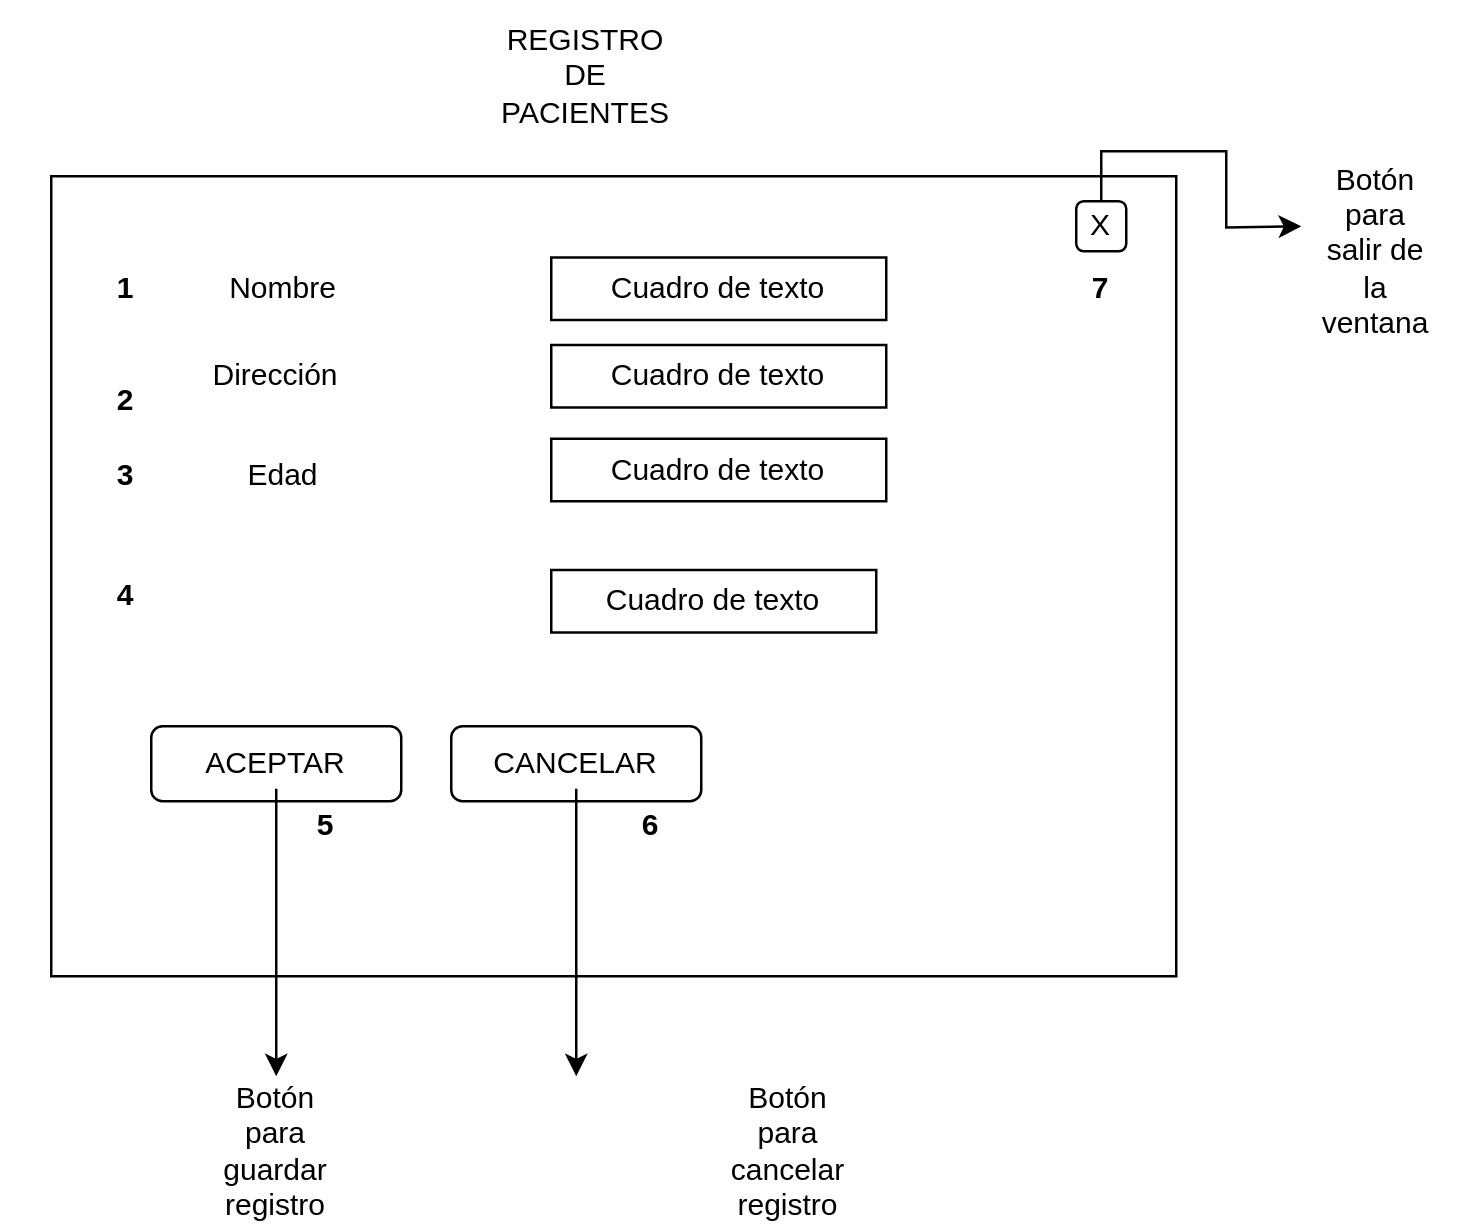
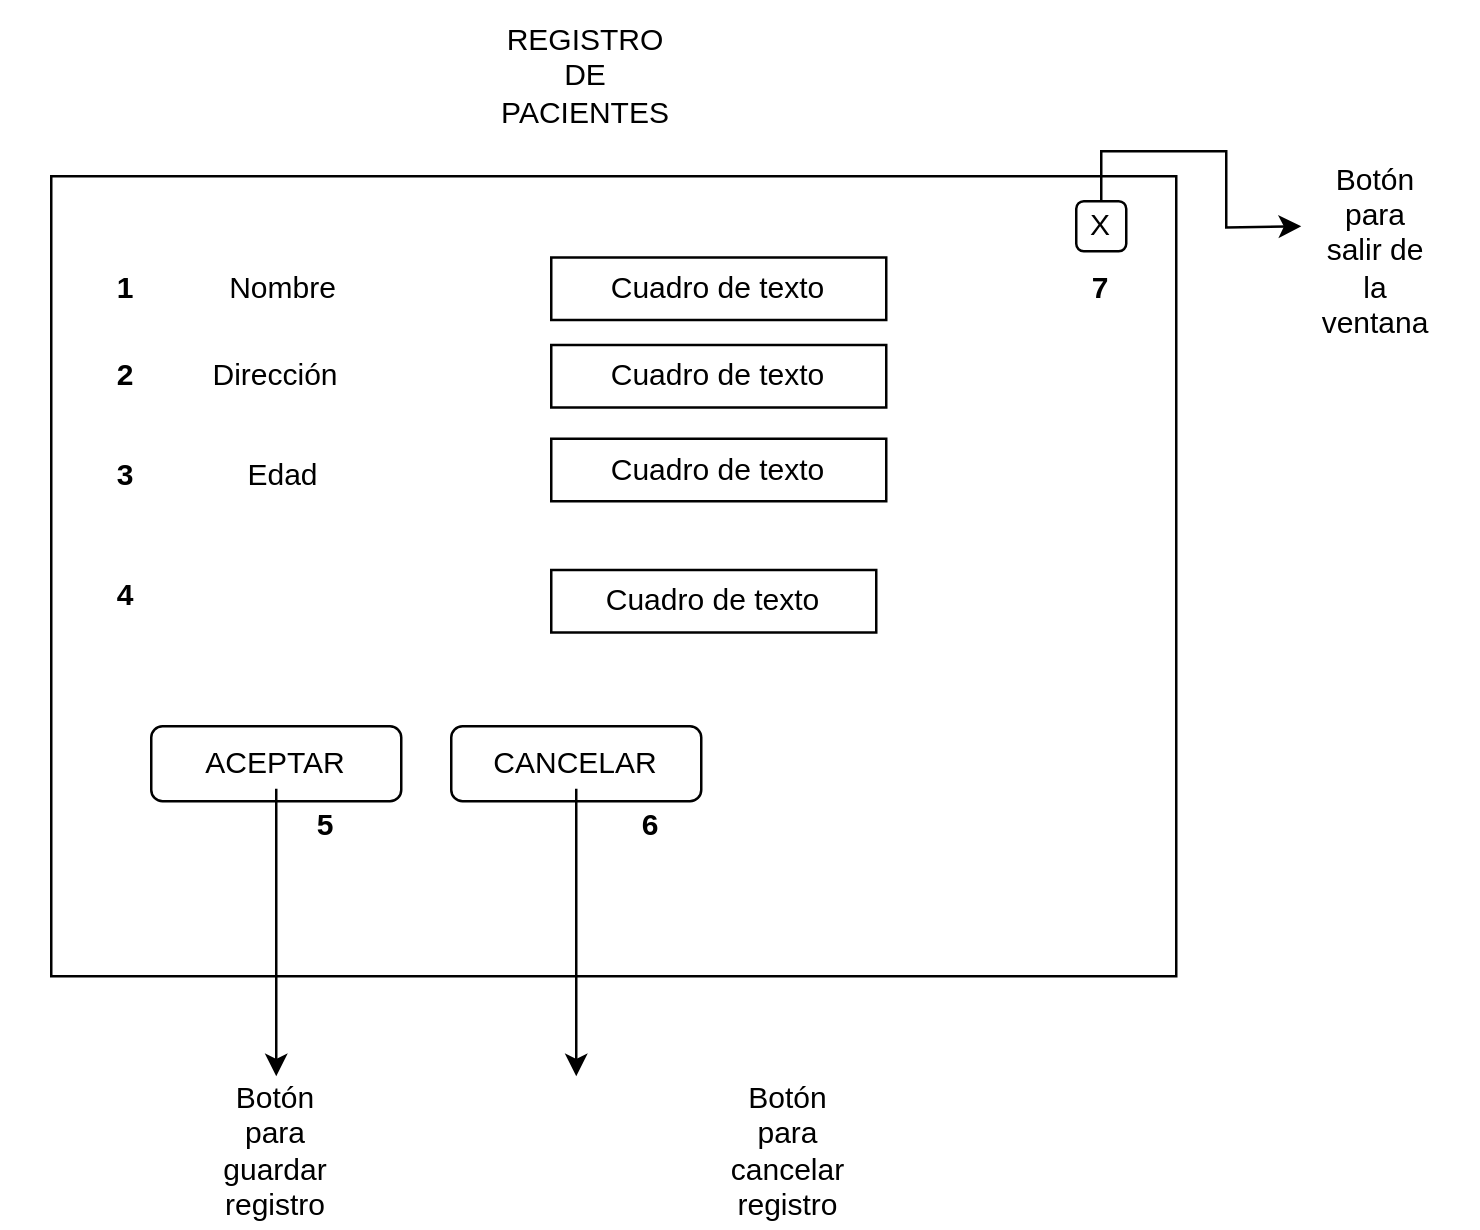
  <mxCell id="0" />
  <mxCell id="1" parent="0" />
  <mxCell id="2" value="" style="rounded=0;whiteSpace=wrap;html=1;" vertex="1" parent="1"><mxGeometry x="20" y="70" width="450" height="320" as="geometry" /></mxCell>
  <mxCell id="3" value="REGISTRO DE PACIENTES" style="text;html=1;strokeColor=none;fillColor=none;align=center;verticalAlign=middle;whiteSpace=wrap;rounded=0;" vertex="1" parent="1"><mxGeometry x="214" y="20" width="40" height="20" as="geometry" /></mxCell>
  <mxCell id="4" value="Nombre" style="text;html=1;strokeColor=none;fillColor=none;align=center;verticalAlign=middle;whiteSpace=wrap;rounded=0;" vertex="1" parent="1"><mxGeometry x="87.5" y="100" width="50" height="30" as="geometry" /></mxCell>
  <mxCell id="5" value="Dirección" style="text;html=1;strokeColor=none;fillColor=none;align=center;verticalAlign=middle;whiteSpace=wrap;rounded=0;" vertex="1" parent="1"><mxGeometry x="90" y="140" width="40" height="20" as="geometry" /></mxCell>
  <mxCell id="6" value="Edad" style="text;html=1;strokeColor=none;fillColor=none;align=center;verticalAlign=middle;whiteSpace=wrap;rounded=0;" vertex="1" parent="1"><mxGeometry x="92.5" y="180" width="40" height="20" as="geometry" /></mxCell>
  <mxCell id="7" value="" style="rounded=1;whiteSpace=wrap;html=1;" vertex="1" parent="1"><mxGeometry x="60" y="290" width="100" height="30" as="geometry" /></mxCell>
  <mxCell id="8" value="Cuadro de texto" style="rounded=0;whiteSpace=wrap;html=1;" vertex="1" parent="1"><mxGeometry x="220" y="102.5" width="134" height="25" as="geometry" /></mxCell>
  <mxCell id="9" value="&lt;span&gt;Cuadro de texto&lt;/span&gt;" style="rounded=0;whiteSpace=wrap;html=1;" vertex="1" parent="1"><mxGeometry x="220" y="137.5" width="134" height="25" as="geometry" /></mxCell>
  <mxCell id="10" value="&lt;span&gt;Cuadro de texto&lt;/span&gt;" style="rounded=0;whiteSpace=wrap;html=1;" vertex="1" parent="1"><mxGeometry x="220" y="175" width="134" height="25" as="geometry" /></mxCell>
  <mxCell id="11" value="&lt;span&gt;Cuadro de texto&lt;/span&gt;" style="rounded=0;whiteSpace=wrap;html=1;" vertex="1" parent="1"><mxGeometry x="220" y="227.5" width="130" height="25" as="geometry" /></mxCell>
  <mxCell id="12" value="" style="rounded=1;whiteSpace=wrap;html=1;" vertex="1" parent="1"><mxGeometry x="180" y="290" width="100" height="30" as="geometry" /></mxCell>
  <mxCell id="13" value="" style="rounded=1;whiteSpace=wrap;html=1;" vertex="1" parent="1"><mxGeometry x="430" y="80" width="20" height="20" as="geometry" /></mxCell>
  <mxCell id="14" style="edgeStyle=orthogonalEdgeStyle;rounded=0;orthogonalLoop=1;jettySize=auto;html=1;exitX=0.5;exitY=0;exitDx=0;exitDy=0;" edge="1" parent="1" source="15"><mxGeometry relative="1" as="geometry"><mxPoint x="520" y="90" as="targetPoint" /></mxGeometry></mxCell>
  <mxCell id="15" value="X" style="text;html=1;strokeColor=none;fillColor=none;align=center;verticalAlign=middle;whiteSpace=wrap;rounded=0;" vertex="1" parent="1"><mxGeometry x="420" y="80" width="40" height="20" as="geometry" /></mxCell>
  <mxCell id="16" style="edgeStyle=orthogonalEdgeStyle;rounded=0;orthogonalLoop=1;jettySize=auto;html=1;exitX=0.5;exitY=1;exitDx=0;exitDy=0;" edge="1" parent="1" source="17"><mxGeometry relative="1" as="geometry"><mxPoint x="230" y="430" as="targetPoint" /></mxGeometry></mxCell>
  <mxCell id="17" value="CANCELAR" style="text;html=1;strokeColor=none;fillColor=none;align=center;verticalAlign=middle;whiteSpace=wrap;rounded=0;" vertex="1" parent="1"><mxGeometry x="210" y="295" width="40" height="20" as="geometry" /></mxCell>
  <mxCell id="18" style="edgeStyle=orthogonalEdgeStyle;rounded=0;orthogonalLoop=1;jettySize=auto;html=1;exitX=0.5;exitY=1;exitDx=0;exitDy=0;" edge="1" parent="1" source="19"><mxGeometry relative="1" as="geometry"><mxPoint x="110" y="430" as="targetPoint" /></mxGeometry></mxCell>
  <mxCell id="19" value="ACEPTAR" style="text;html=1;strokeColor=none;fillColor=none;align=center;verticalAlign=middle;whiteSpace=wrap;rounded=0;" vertex="1" parent="1"><mxGeometry x="90" y="295" width="40" height="20" as="geometry" /></mxCell>
  <mxCell id="20" value="&lt;b&gt;1&lt;/b&gt;" style="text;html=1;strokeColor=none;fillColor=none;align=center;verticalAlign=middle;whiteSpace=wrap;rounded=0;" vertex="1" parent="1"><mxGeometry x="30" y="105" width="40" height="20" as="geometry" /></mxCell>
- <mxCell id="21" value="&lt;b&gt;2&lt;/b&gt;" style="text;html=1;strokeColor=none;fillColor=none;align=center;verticalAlign=middle;whiteSpace=wrap;rounded=0;" vertex="1" parent="1"><mxGeometry x="30" y="150" width="40" height="20" as="geometry" /></mxCell>
+ <mxCell id="21" value="&lt;b&gt;2&lt;/b&gt;" style="text;html=1;strokeColor=none;fillColor=none;align=center;verticalAlign=middle;whiteSpace=wrap;rounded=0;" vertex="1" parent="1"><mxGeometry x="30" y="140" width="40" height="20" as="geometry" /></mxCell>
  <mxCell id="22" value="&lt;b&gt;3&lt;/b&gt;" style="text;html=1;strokeColor=none;fillColor=none;align=center;verticalAlign=middle;whiteSpace=wrap;rounded=0;" vertex="1" parent="1"><mxGeometry x="30" y="180" width="40" height="20" as="geometry" /></mxCell>
  <mxCell id="23" value="&lt;b&gt;4&lt;/b&gt;" style="text;html=1;strokeColor=none;fillColor=none;align=center;verticalAlign=middle;whiteSpace=wrap;rounded=0;" vertex="1" parent="1"><mxGeometry x="30" y="227.5" width="40" height="20" as="geometry" /></mxCell>
  <mxCell id="24" value="&lt;b&gt;5&lt;/b&gt;" style="text;html=1;strokeColor=none;fillColor=none;align=center;verticalAlign=middle;whiteSpace=wrap;rounded=0;" vertex="1" parent="1"><mxGeometry x="110" y="320" width="40" height="20" as="geometry" /></mxCell>
  <mxCell id="25" value="&lt;b&gt;6&lt;/b&gt;" style="text;html=1;strokeColor=none;fillColor=none;align=center;verticalAlign=middle;whiteSpace=wrap;rounded=0;" vertex="1" parent="1"><mxGeometry x="240" y="320" width="40" height="20" as="geometry" /></mxCell>
  <mxCell id="26" value="&lt;b&gt;7&lt;/b&gt;" style="text;html=1;strokeColor=none;fillColor=none;align=center;verticalAlign=middle;whiteSpace=wrap;rounded=0;" vertex="1" parent="1"><mxGeometry x="420" y="105" width="40" height="20" as="geometry" /></mxCell>
  <mxCell id="27" value="Botón para salir de la ventana" style="text;html=1;strokeColor=none;fillColor=none;align=center;verticalAlign=middle;whiteSpace=wrap;rounded=0;" vertex="1" parent="1"><mxGeometry x="530" y="90" width="40" height="20" as="geometry" /></mxCell>
  <mxCell id="28" value="Botón para guardar registro" style="text;html=1;strokeColor=none;fillColor=none;align=center;verticalAlign=middle;whiteSpace=wrap;rounded=0;" vertex="1" parent="1"><mxGeometry x="90" y="450" width="40" height="20" as="geometry" /></mxCell>
  <mxCell id="29" value="Botón para cancelar registro" style="text;html=1;strokeColor=none;fillColor=none;align=center;verticalAlign=middle;whiteSpace=wrap;rounded=0;" vertex="1" parent="1"><mxGeometry x="295" y="450" width="40" height="20" as="geometry" /></mxCell>
